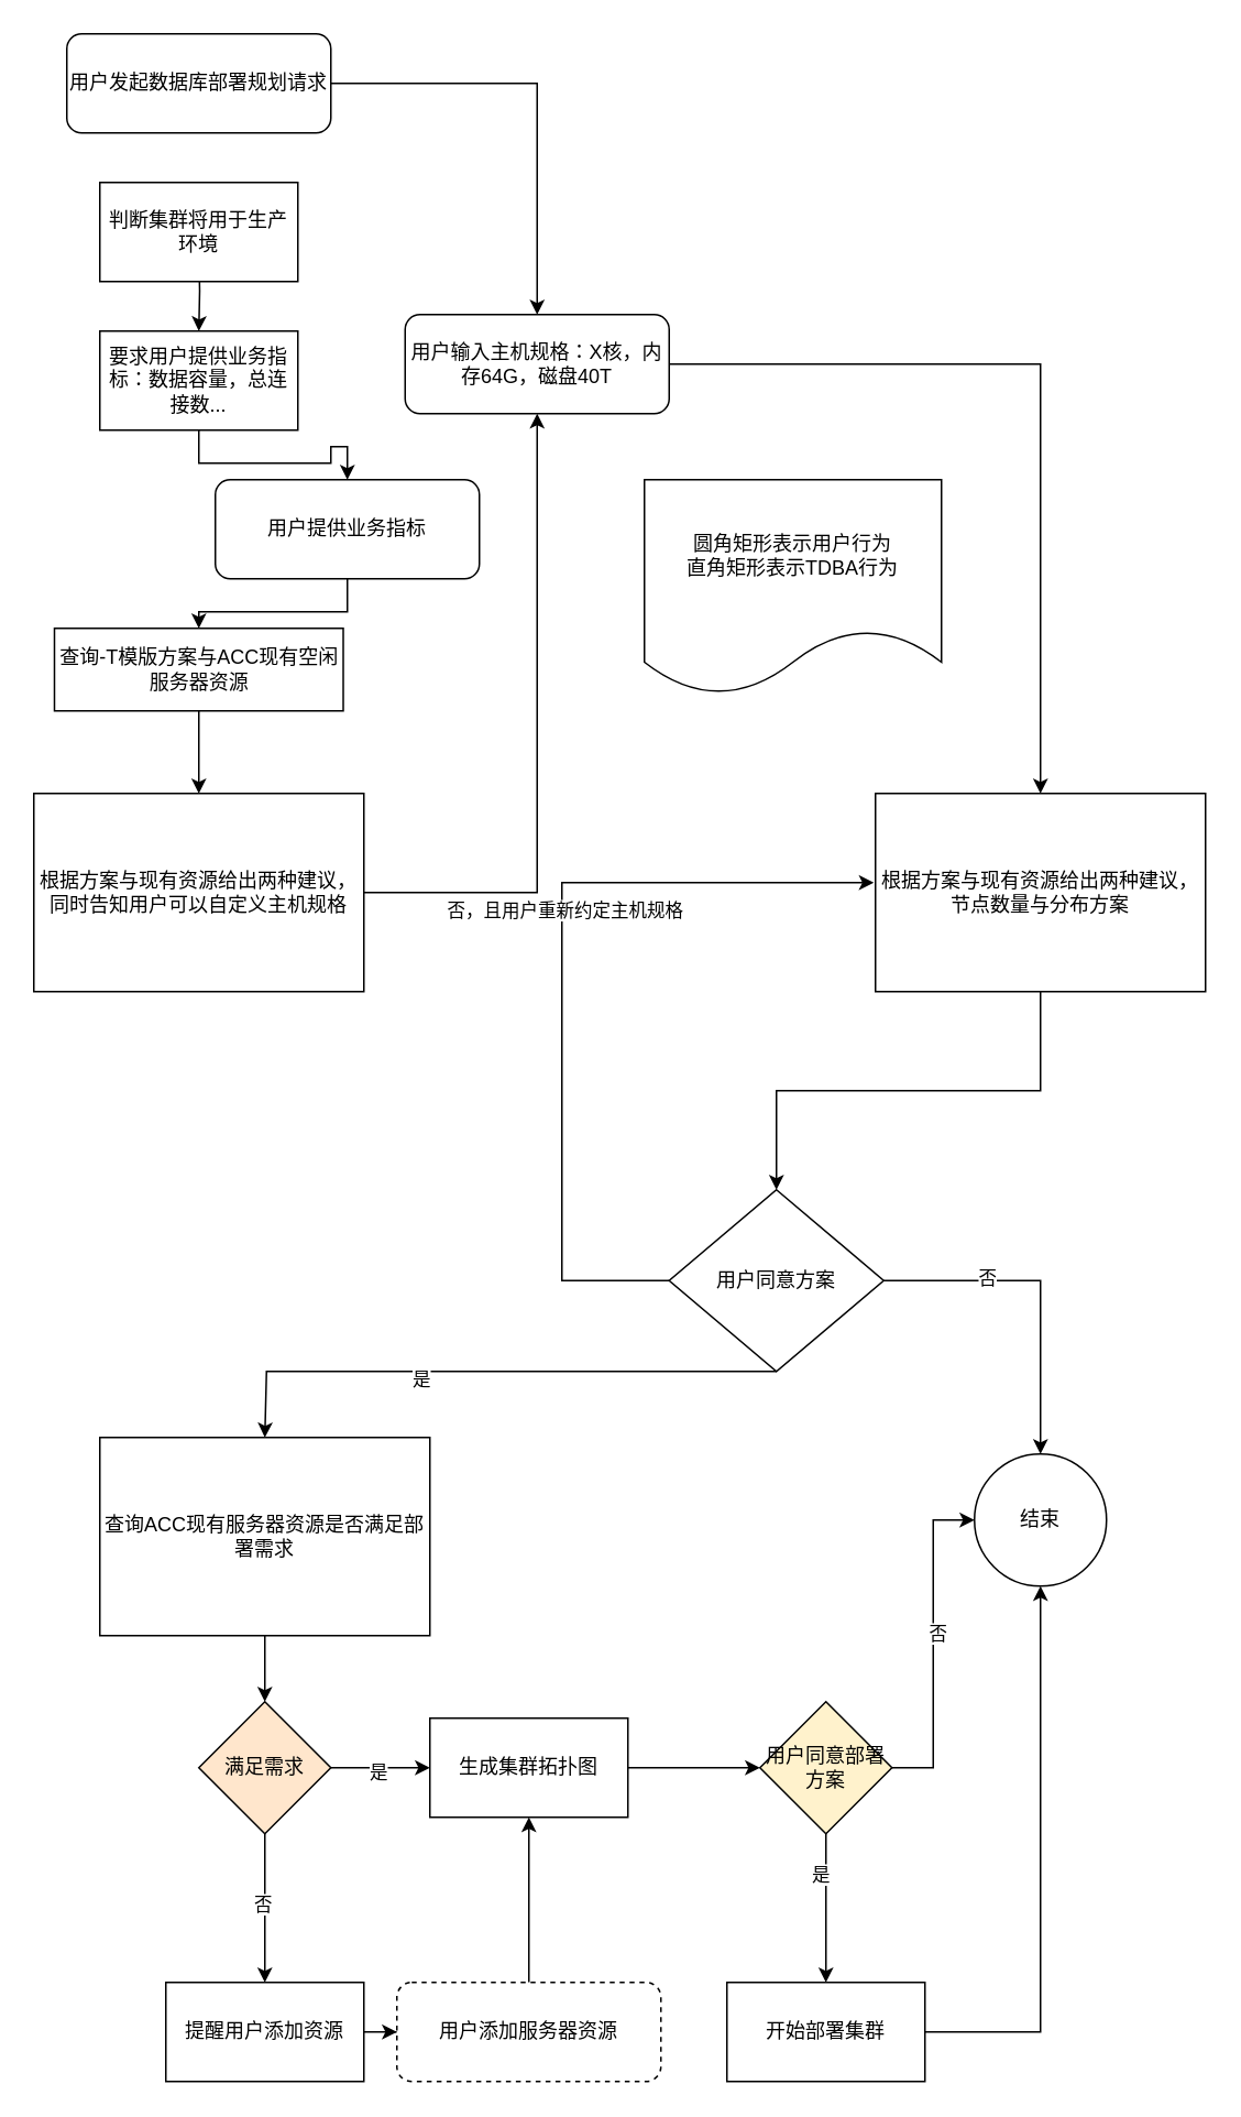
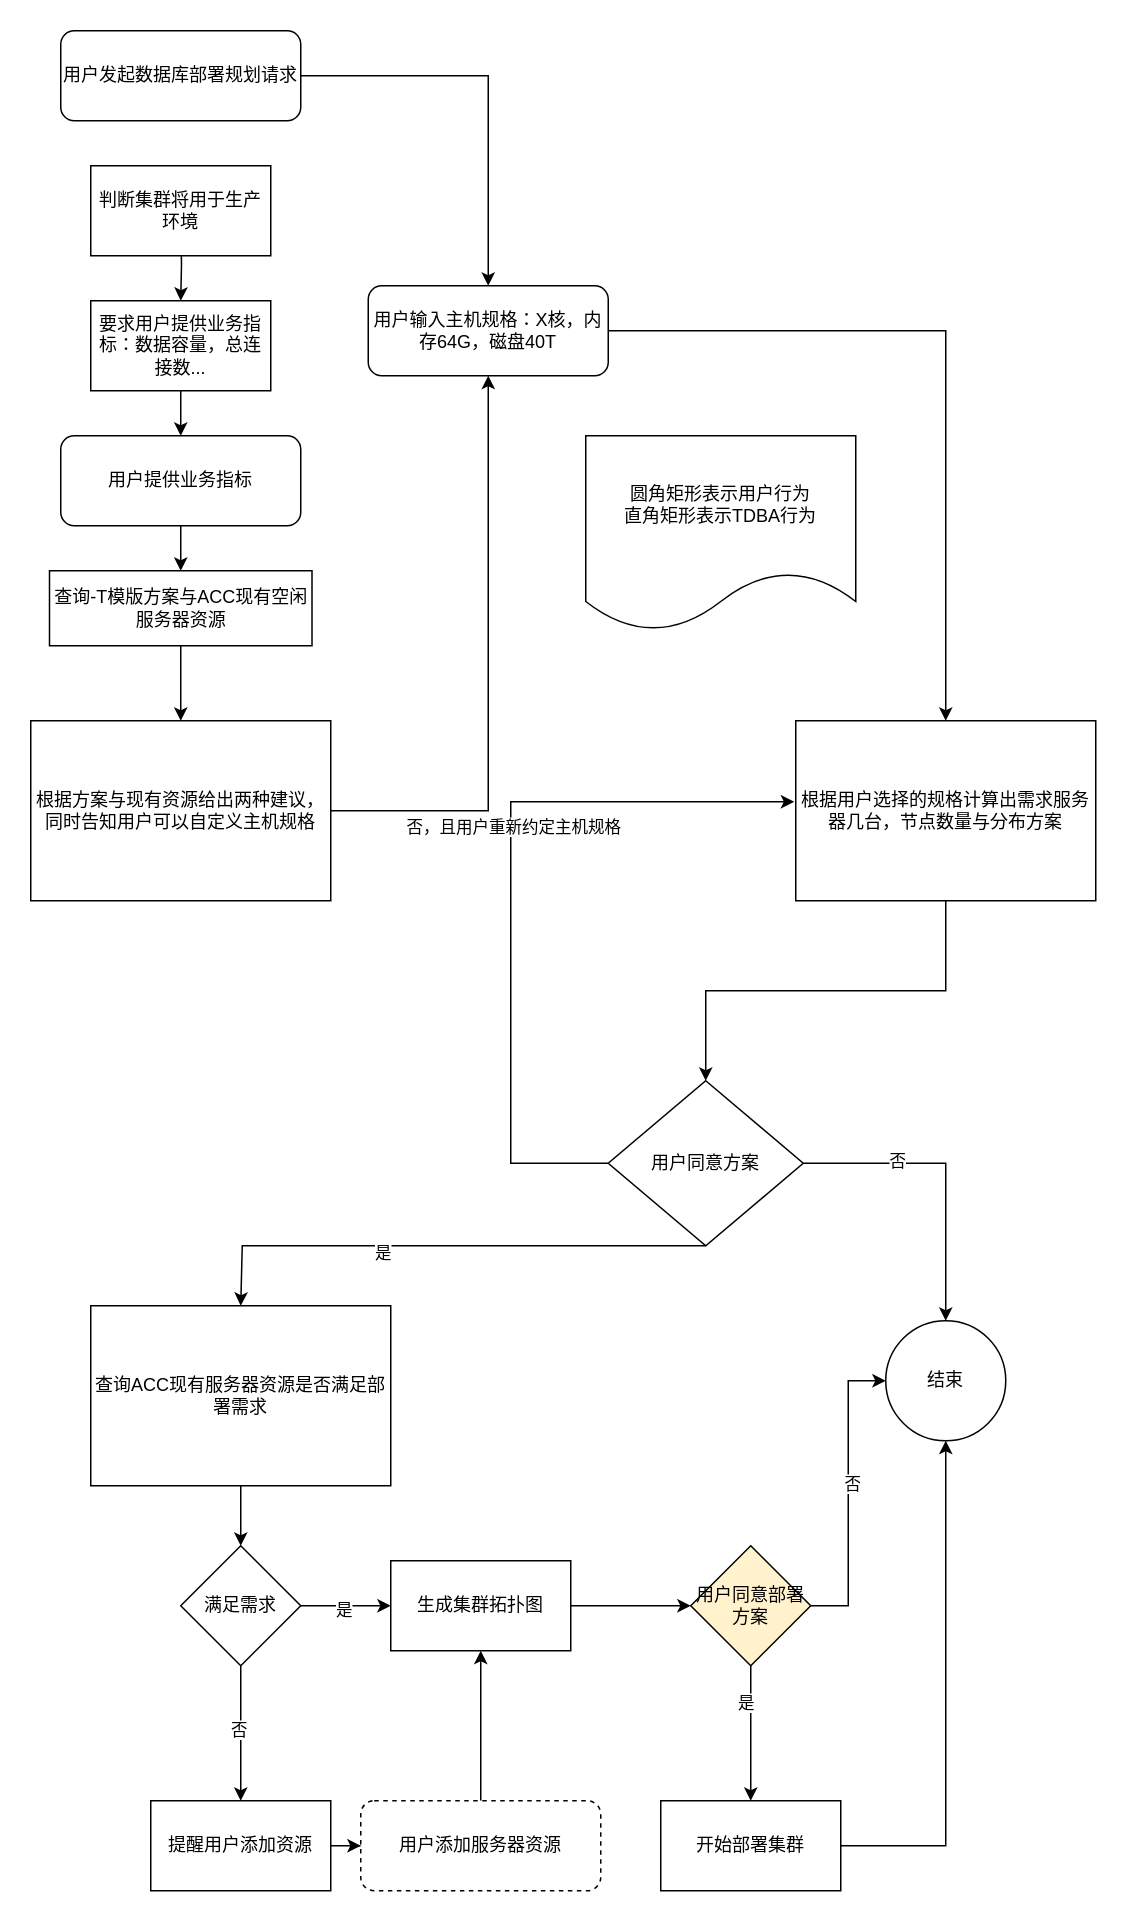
  <mxCell id="0" />
  <mxCell id="1" parent="0" />
  <mxCell id="2" value="" style="edgeStyle=orthogonalEdgeStyle;rounded=0;orthogonalLoop=1;jettySize=auto;html=1;" parent="1" target="4" edge="1"><mxGeometry relative="1" as="geometry"><mxPoint x="120" y="150" as="sourcePoint" /></mxGeometry></mxCell>
  <mxCell id="3" value="" style="edgeStyle=orthogonalEdgeStyle;rounded=0;orthogonalLoop=1;jettySize=auto;html=1;" parent="1" source="4" target="6" edge="1"><mxGeometry relative="1" as="geometry" /></mxCell>
  <mxCell id="4" value="要求用户提供业务指标：数据容量，总连接数..." style="rounded=0;whiteSpace=wrap;html=1;" parent="1" vertex="1"><mxGeometry x="60" y="200" width="120" height="60" as="geometry" /></mxCell>
  <mxCell id="5" value="" style="edgeStyle=orthogonalEdgeStyle;rounded=0;orthogonalLoop=1;jettySize=auto;html=1;" parent="1" source="6" target="8" edge="1"><mxGeometry relative="1" as="geometry" /></mxCell>
- <mxCell id="6" value="用户提供业务指标" style="rounded=1;whiteSpace=wrap;html=1;" parent="1" vertex="1"><mxGeometry x="130" y="290" width="160" height="60" as="geometry" /></mxCell>
+ <mxCell id="6" value="用户提供业务指标" style="rounded=1;whiteSpace=wrap;html=1;" parent="1" vertex="1"><mxGeometry x="40" y="290" width="160" height="60" as="geometry" /></mxCell>
  <mxCell id="7" value="" style="edgeStyle=orthogonalEdgeStyle;rounded=0;orthogonalLoop=1;jettySize=auto;html=1;" parent="1" source="8" target="10" edge="1"><mxGeometry relative="1" as="geometry" /></mxCell>
  <mxCell id="8" value="查询-T模版方案与ACC现有空闲服务器资源" style="rounded=0;whiteSpace=wrap;html=1;" parent="1" vertex="1"><mxGeometry x="32.5" y="380" width="175" height="50" as="geometry" /></mxCell>
  <mxCell id="9" style="edgeStyle=orthogonalEdgeStyle;rounded=0;orthogonalLoop=1;jettySize=auto;html=1;exitX=1;exitY=0.5;exitDx=0;exitDy=0;" parent="1" source="10" target="12" edge="1"><mxGeometry relative="1" as="geometry" /></mxCell>
  <mxCell id="10" value="根据方案与现有资源给出两种建议，同时告知用户可以自定义主机规格" style="whiteSpace=wrap;html=1;rounded=0;" parent="1" vertex="1"><mxGeometry x="20" y="480" width="200" height="120" as="geometry" /></mxCell>
  <mxCell id="11" value="" style="edgeStyle=orthogonalEdgeStyle;rounded=0;orthogonalLoop=1;jettySize=auto;html=1;" parent="1" source="12" target="14" edge="1"><mxGeometry relative="1" as="geometry" /></mxCell>
  <mxCell id="12" value="用户输入主机规格：X核，内存64G，磁盘40T" style="rounded=1;whiteSpace=wrap;html=1;" parent="1" vertex="1"><mxGeometry x="245" y="190" width="160" height="60" as="geometry" /></mxCell>
  <mxCell id="13" value="" style="edgeStyle=orthogonalEdgeStyle;rounded=0;orthogonalLoop=1;jettySize=auto;html=1;" parent="1" source="14" target="21" edge="1"><mxGeometry relative="1" as="geometry" /></mxCell>
- <mxCell id="14" value="根据方案与现有资源给出两种建议，节点数量与分布方案" style="whiteSpace=wrap;html=1;rounded=0;" parent="1" vertex="1"><mxGeometry x="530" y="480" width="200" height="120" as="geometry" /></mxCell>
+ <mxCell id="14" value="根据用户选择的规格计算出需求服务器几台，节点数量与分布方案" style="whiteSpace=wrap;html=1;rounded=0;" parent="1" vertex="1"><mxGeometry x="530" y="480" width="200" height="120" as="geometry" /></mxCell>
  <mxCell id="15" style="edgeStyle=orthogonalEdgeStyle;rounded=0;orthogonalLoop=1;jettySize=auto;html=1;entryX=-0.005;entryY=0.45;entryDx=0;entryDy=0;entryPerimeter=0;" parent="1" source="21" target="14" edge="1"><mxGeometry relative="1" as="geometry"><mxPoint x="330" y="530" as="targetPoint" /><Array as="points"><mxPoint x="340" y="775" /><mxPoint x="340" y="534" /></Array></mxGeometry></mxCell>
  <mxCell id="16" value="否，且用户重新约定主机规格" style="edgeLabel;html=1;align=center;verticalAlign=middle;resizable=0;points=[];" parent="15" vertex="1" connectable="0"><mxGeometry x="0.175" y="-1" relative="1" as="geometry"><mxPoint y="1" as="offset" /></mxGeometry></mxCell>
  <mxCell id="17" value="" style="edgeStyle=orthogonalEdgeStyle;rounded=0;orthogonalLoop=1;jettySize=auto;html=1;" parent="1" source="21" target="22" edge="1"><mxGeometry relative="1" as="geometry" /></mxCell>
  <mxCell id="18" value="否" style="edgeLabel;html=1;align=center;verticalAlign=middle;resizable=0;points=[];" parent="17" vertex="1" connectable="0"><mxGeometry x="-0.38" y="2" relative="1" as="geometry"><mxPoint as="offset" /></mxGeometry></mxCell>
  <mxCell id="19" style="edgeStyle=orthogonalEdgeStyle;rounded=0;orthogonalLoop=1;jettySize=auto;html=1;exitX=0.5;exitY=1;exitDx=0;exitDy=0;" parent="1" source="21" edge="1"><mxGeometry relative="1" as="geometry"><mxPoint x="160" y="870" as="targetPoint" /><Array as="points"><mxPoint x="161" y="830" /></Array></mxGeometry></mxCell>
  <mxCell id="20" value="是" style="edgeLabel;html=1;align=center;verticalAlign=middle;resizable=0;points=[];" parent="19" vertex="1" connectable="0"><mxGeometry x="0.236" y="4" relative="1" as="geometry"><mxPoint as="offset" /></mxGeometry></mxCell>
  <mxCell id="21" value="用户同意方案" style="rhombus;whiteSpace=wrap;html=1;rounded=0;" parent="1" vertex="1"><mxGeometry x="405" y="720" width="130" height="110" as="geometry" /></mxCell>
  <mxCell id="22" value="结束" style="ellipse;whiteSpace=wrap;html=1;rounded=0;" parent="1" vertex="1"><mxGeometry x="590" y="880" width="80" height="80" as="geometry" /></mxCell>
  <mxCell id="23" value="" style="edgeStyle=orthogonalEdgeStyle;rounded=0;orthogonalLoop=1;jettySize=auto;html=1;" parent="1" source="24" target="29" edge="1"><mxGeometry relative="1" as="geometry" /></mxCell>
  <mxCell id="24" value="查询ACC现有服务器资源是否满足部署需求" style="whiteSpace=wrap;html=1;rounded=0;" parent="1" vertex="1"><mxGeometry x="60" y="870" width="200" height="120" as="geometry" /></mxCell>
  <mxCell id="25" value="" style="edgeStyle=orthogonalEdgeStyle;rounded=0;orthogonalLoop=1;jettySize=auto;html=1;" parent="1" source="29" target="31" edge="1"><mxGeometry relative="1" as="geometry" /></mxCell>
  <mxCell id="26" value="是" style="edgeLabel;html=1;align=center;verticalAlign=middle;resizable=0;points=[];" parent="25" vertex="1" connectable="0"><mxGeometry x="-0.067" y="-2" relative="1" as="geometry"><mxPoint as="offset" /></mxGeometry></mxCell>
  <mxCell id="27" value="" style="edgeStyle=orthogonalEdgeStyle;rounded=0;orthogonalLoop=1;jettySize=auto;html=1;" parent="1" source="29" target="33" edge="1"><mxGeometry relative="1" as="geometry" /></mxCell>
  <mxCell id="28" value="否" style="edgeLabel;html=1;align=center;verticalAlign=middle;resizable=0;points=[];" parent="27" vertex="1" connectable="0"><mxGeometry x="-0.067" y="-2" relative="1" as="geometry"><mxPoint as="offset" /></mxGeometry></mxCell>
- <mxCell id="29" value="满足需求" style="rhombus;whiteSpace=wrap;html=1;rounded=0;fillColor=#ffe6cc;" parent="1" vertex="1"><mxGeometry x="120" y="1030" width="80" height="80" as="geometry" /></mxCell>
+ <mxCell id="29" value="满足需求" style="rhombus;whiteSpace=wrap;html=1;rounded=0;" parent="1" vertex="1"><mxGeometry x="120" y="1030" width="80" height="80" as="geometry" /></mxCell>
  <mxCell id="30" value="" style="edgeStyle=orthogonalEdgeStyle;rounded=0;orthogonalLoop=1;jettySize=auto;html=1;" parent="1" source="31" target="38" edge="1"><mxGeometry relative="1" as="geometry" /></mxCell>
  <mxCell id="31" value="生成集群拓扑图" style="whiteSpace=wrap;html=1;rounded=0;" parent="1" vertex="1"><mxGeometry x="260" y="1040" width="120" height="60" as="geometry" /></mxCell>
  <mxCell id="32" style="edgeStyle=orthogonalEdgeStyle;rounded=0;orthogonalLoop=1;jettySize=auto;html=1;exitX=1;exitY=0.5;exitDx=0;exitDy=0;" parent="1" source="33" target="42" edge="1"><mxGeometry relative="1" as="geometry" /></mxCell>
  <mxCell id="33" value="提醒用户添加资源" style="whiteSpace=wrap;html=1;rounded=0;" parent="1" vertex="1"><mxGeometry x="100" y="1200" width="120" height="60" as="geometry" /></mxCell>
  <mxCell id="34" style="edgeStyle=orthogonalEdgeStyle;rounded=0;orthogonalLoop=1;jettySize=auto;html=1;entryX=0;entryY=0.5;entryDx=0;entryDy=0;" parent="1" source="38" target="22" edge="1"><mxGeometry relative="1" as="geometry" /></mxCell>
  <mxCell id="35" value="否" style="edgeLabel;html=1;align=center;verticalAlign=middle;resizable=0;points=[];" parent="34" vertex="1" connectable="0"><mxGeometry x="0.07" y="-2" relative="1" as="geometry"><mxPoint as="offset" /></mxGeometry></mxCell>
  <mxCell id="36" value="" style="edgeStyle=orthogonalEdgeStyle;rounded=0;orthogonalLoop=1;jettySize=auto;html=1;" parent="1" source="38" target="40" edge="1"><mxGeometry relative="1" as="geometry" /></mxCell>
  <mxCell id="37" value="是" style="edgeLabel;html=1;align=center;verticalAlign=middle;resizable=0;points=[];" parent="36" vertex="1" connectable="0"><mxGeometry x="-0.467" y="-4" relative="1" as="geometry"><mxPoint as="offset" /></mxGeometry></mxCell>
  <mxCell id="38" value="用户同意部署方案" style="rhombus;whiteSpace=wrap;html=1;rounded=0;fillColor=#fff2cc;" parent="1" vertex="1"><mxGeometry x="460" y="1030" width="80" height="80" as="geometry" /></mxCell>
  <mxCell id="39" style="edgeStyle=orthogonalEdgeStyle;rounded=0;orthogonalLoop=1;jettySize=auto;html=1;exitX=1;exitY=0.5;exitDx=0;exitDy=0;entryX=0.5;entryY=1;entryDx=0;entryDy=0;" parent="1" source="40" target="22" edge="1"><mxGeometry relative="1" as="geometry"><mxPoint x="630" y="970" as="targetPoint" /></mxGeometry></mxCell>
  <mxCell id="40" value="开始部署集群" style="whiteSpace=wrap;html=1;rounded=0;" parent="1" vertex="1"><mxGeometry x="440" y="1200" width="120" height="60" as="geometry" /></mxCell>
  <mxCell id="41" style="edgeStyle=orthogonalEdgeStyle;rounded=0;orthogonalLoop=1;jettySize=auto;html=1;exitX=0.5;exitY=0;exitDx=0;exitDy=0;entryX=0.5;entryY=1;entryDx=0;entryDy=0;" edge="1" parent="1" source="42" target="31"><mxGeometry relative="1" as="geometry" /></mxCell>
  <mxCell id="42" value="用户添加服务器资源" style="rounded=1;whiteSpace=wrap;html=1;dashed=1;" parent="1" vertex="1"><mxGeometry x="240" y="1200" width="160" height="60" as="geometry" /></mxCell>
  <mxCell id="43" value="&lt;span style=&quot;text-wrap: nowrap;&quot;&gt;圆角矩形表示用户行为&lt;/span&gt;&lt;div style=&quot;text-wrap: nowrap;&quot;&gt;直角矩形表示TDBA行为&lt;/div&gt;" style="shape=document;whiteSpace=wrap;html=1;boundedLbl=1;" vertex="1" parent="1"><mxGeometry x="390" y="290" width="180" height="130" as="geometry" /></mxCell>
  <mxCell id="44" value="" style="edgeStyle=orthogonalEdgeStyle;rounded=0;orthogonalLoop=1;jettySize=auto;html=1;" edge="1" parent="1" source="45" target="12"><mxGeometry relative="1" as="geometry" /></mxCell>
  <mxCell id="45" value="用户发起数据库部署规划请求" style="rounded=1;whiteSpace=wrap;html=1;" vertex="1" parent="1"><mxGeometry x="40" y="20" width="160" height="60" as="geometry" /></mxCell>
  <mxCell id="46" value="判断集群将用于生产环境" style="rounded=0;whiteSpace=wrap;html=1;" vertex="1" parent="1"><mxGeometry x="60" y="110" width="120" height="60" as="geometry" /></mxCell>
